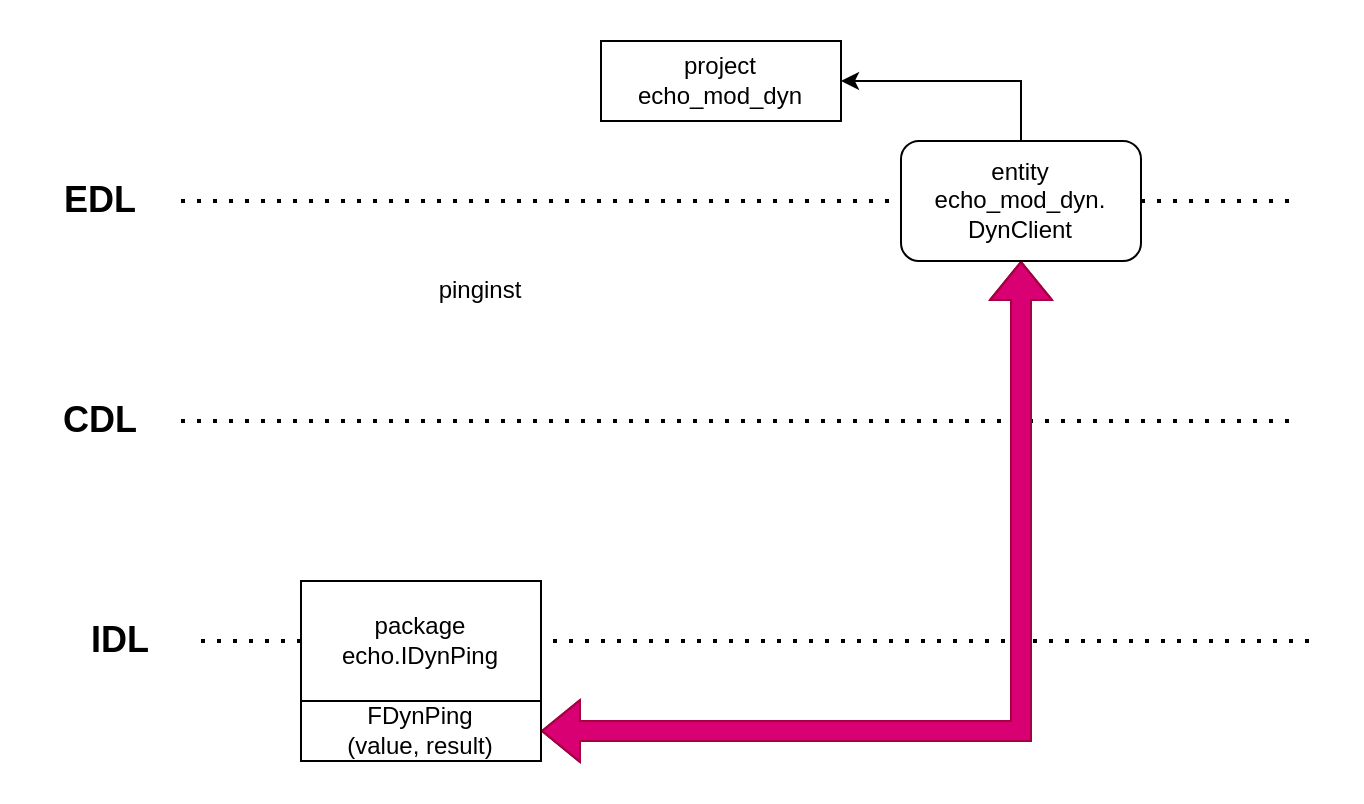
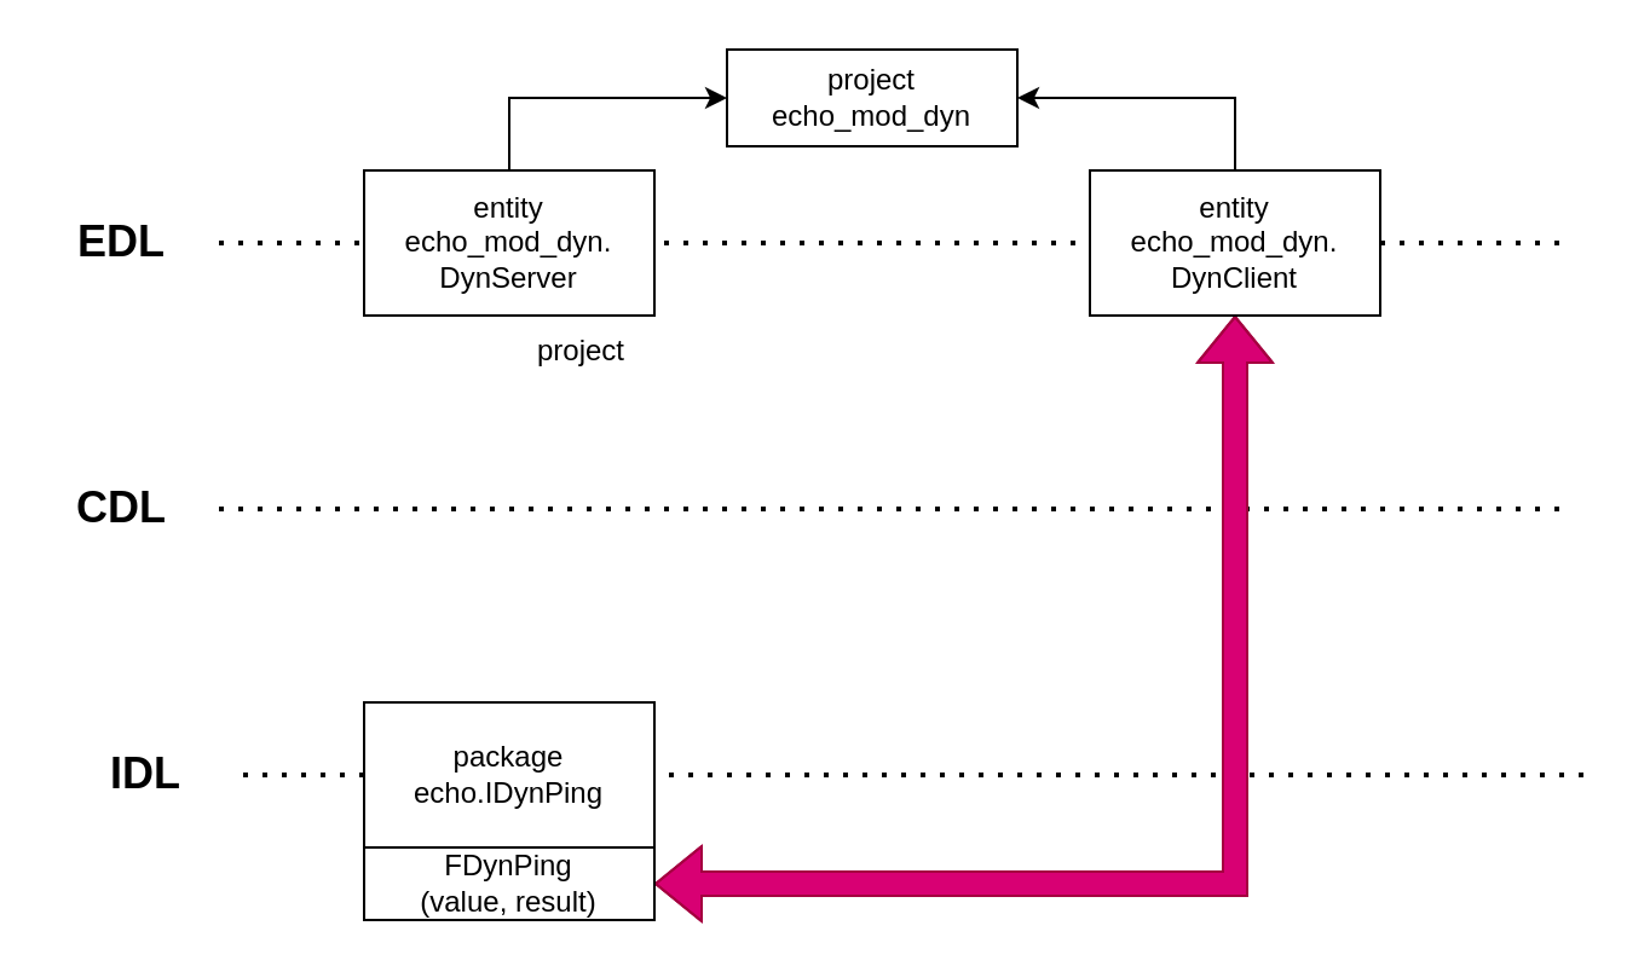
  <mxCell id="0" />
  <mxCell id="1" parent="0" />
  <mxCell id="2" value="" style="endArrow=none;dashed=1;html=1;dashPattern=1 3;strokeWidth=2;rounded=0;" edge="1" parent="1"><mxGeometry width="50" height="50" relative="1" as="geometry"><mxPoint x="100" y="320" as="sourcePoint" /><mxPoint x="660" y="320" as="targetPoint" /></mxGeometry></mxCell>
  <mxCell id="3" value="" style="endArrow=none;dashed=1;html=1;dashPattern=1 3;strokeWidth=2;rounded=0;" edge="1" parent="1"><mxGeometry width="50" height="50" relative="1" as="geometry"><mxPoint x="90" y="210" as="sourcePoint" /><mxPoint x="650" y="210" as="targetPoint" /></mxGeometry></mxCell>
  <mxCell id="4" value="" style="endArrow=none;dashed=1;html=1;dashPattern=1 3;strokeWidth=2;rounded=0;" edge="1" parent="1"><mxGeometry width="50" height="50" relative="1" as="geometry"><mxPoint x="90" y="100" as="sourcePoint" /><mxPoint x="650" y="100" as="targetPoint" /></mxGeometry></mxCell>
  <mxCell id="5" value="project &lt;br&gt;echo_mod_dyn" style="rounded=0;whiteSpace=wrap;html=1;" vertex="1" parent="1"><mxGeometry x="300" y="20" width="120" height="40" as="geometry" /></mxCell>
  <mxCell id="6" style="edgeStyle=orthogonalEdgeStyle;rounded=0;orthogonalLoop=1;jettySize=auto;html=1;exitX=0.5;exitY=0;exitDx=0;exitDy=0;entryX=1;entryY=0.5;entryDx=0;entryDy=0;" edge="1" parent="1" source="8" target="5"><mxGeometry relative="1" as="geometry" /></mxCell>
  <mxCell id="7" style="edgeStyle=orthogonalEdgeStyle;rounded=0;orthogonalLoop=1;jettySize=auto;html=1;exitX=0.5;exitY=1;exitDx=0;exitDy=0;entryX=1;entryY=0.5;entryDx=0;entryDy=0;fillColor=#d80073;strokeColor=#A50040;shape=flexArrow;startArrow=block;" edge="1" parent="1" source="8" target="16"><mxGeometry relative="1" as="geometry" /></mxCell>
- <mxCell id="8" value="entity &lt;br&gt;echo_mod_dyn.&lt;br&gt;DynClient" style="whiteSpace=wrap;html=1;rounded=1;" vertex="1" parent="1"><mxGeometry x="450" y="70" width="120" height="60" as="geometry" /></mxCell>
+ <mxCell id="8" value="entity &lt;br&gt;echo_mod_dyn.&lt;br&gt;DynClient" style="rounded=0;whiteSpace=wrap;html=1;" vertex="1" parent="1"><mxGeometry x="450" y="70" width="120" height="60" as="geometry" /></mxCell>
+ <mxCell id="9" style="edgeStyle=orthogonalEdgeStyle;rounded=0;orthogonalLoop=1;jettySize=auto;html=1;exitX=0.5;exitY=0;exitDx=0;exitDy=0;entryX=0;entryY=0.5;entryDx=0;entryDy=0;" edge="1" parent="1" source="10" target="5"><mxGeometry relative="1" as="geometry" /></mxCell>
+ <mxCell id="10" value="entity &lt;br&gt;echo_mod_dyn.&lt;br&gt;DynServer" style="rounded=0;whiteSpace=wrap;html=1;" vertex="1" parent="1"><mxGeometry x="150" y="70" width="120" height="60" as="geometry" /></mxCell>
  <mxCell id="11" value="&lt;font style=&quot;font-size: 18px;&quot;&gt;&lt;b&gt;EDL&lt;/b&gt;&lt;/font&gt;" style="text;html=1;strokeColor=none;fillColor=none;align=center;verticalAlign=middle;whiteSpace=wrap;rounded=0;" vertex="1" parent="1"><mxGeometry x="20" y="85" width="60" height="30" as="geometry" /></mxCell>
- <mxCell id="12" value="pinginst" style="text;html=1;strokeColor=none;fillColor=none;align=center;verticalAlign=middle;whiteSpace=wrap;rounded=0;" vertex="1" parent="1"><mxGeometry x="210" y="130" width="60" height="30" as="geometry" /></mxCell>
+ <mxCell id="12" value="project" style="text;html=1;strokeColor=none;fillColor=none;align=center;verticalAlign=middle;whiteSpace=wrap;rounded=0;" vertex="1" parent="1"><mxGeometry x="210" y="130" width="60" height="30" as="geometry" /></mxCell>
  <mxCell id="13" value="package&lt;br&gt;echo.IDynPing" style="rounded=0;whiteSpace=wrap;html=1;" vertex="1" parent="1"><mxGeometry x="150" y="290" width="120" height="60" as="geometry" /></mxCell>
  <mxCell id="14" value="&lt;font style=&quot;font-size: 18px;&quot;&gt;&lt;b&gt;CDL&lt;/b&gt;&lt;/font&gt;" style="text;html=1;strokeColor=none;fillColor=none;align=center;verticalAlign=middle;whiteSpace=wrap;rounded=0;" vertex="1" parent="1"><mxGeometry x="20" y="195" width="60" height="30" as="geometry" /></mxCell>
  <mxCell id="15" value="&lt;font style=&quot;font-size: 18px;&quot;&gt;&lt;b&gt;IDL&lt;/b&gt;&lt;/font&gt;" style="text;html=1;strokeColor=none;fillColor=none;align=center;verticalAlign=middle;whiteSpace=wrap;rounded=0;" vertex="1" parent="1"><mxGeometry x="30" y="305" width="60" height="30" as="geometry" /></mxCell>
  <mxCell id="16" value="FDynPing&lt;br&gt;(value, result)" style="rounded=0;whiteSpace=wrap;html=1;" vertex="1" parent="1"><mxGeometry x="150" y="350" width="120" height="30" as="geometry" /></mxCell>
